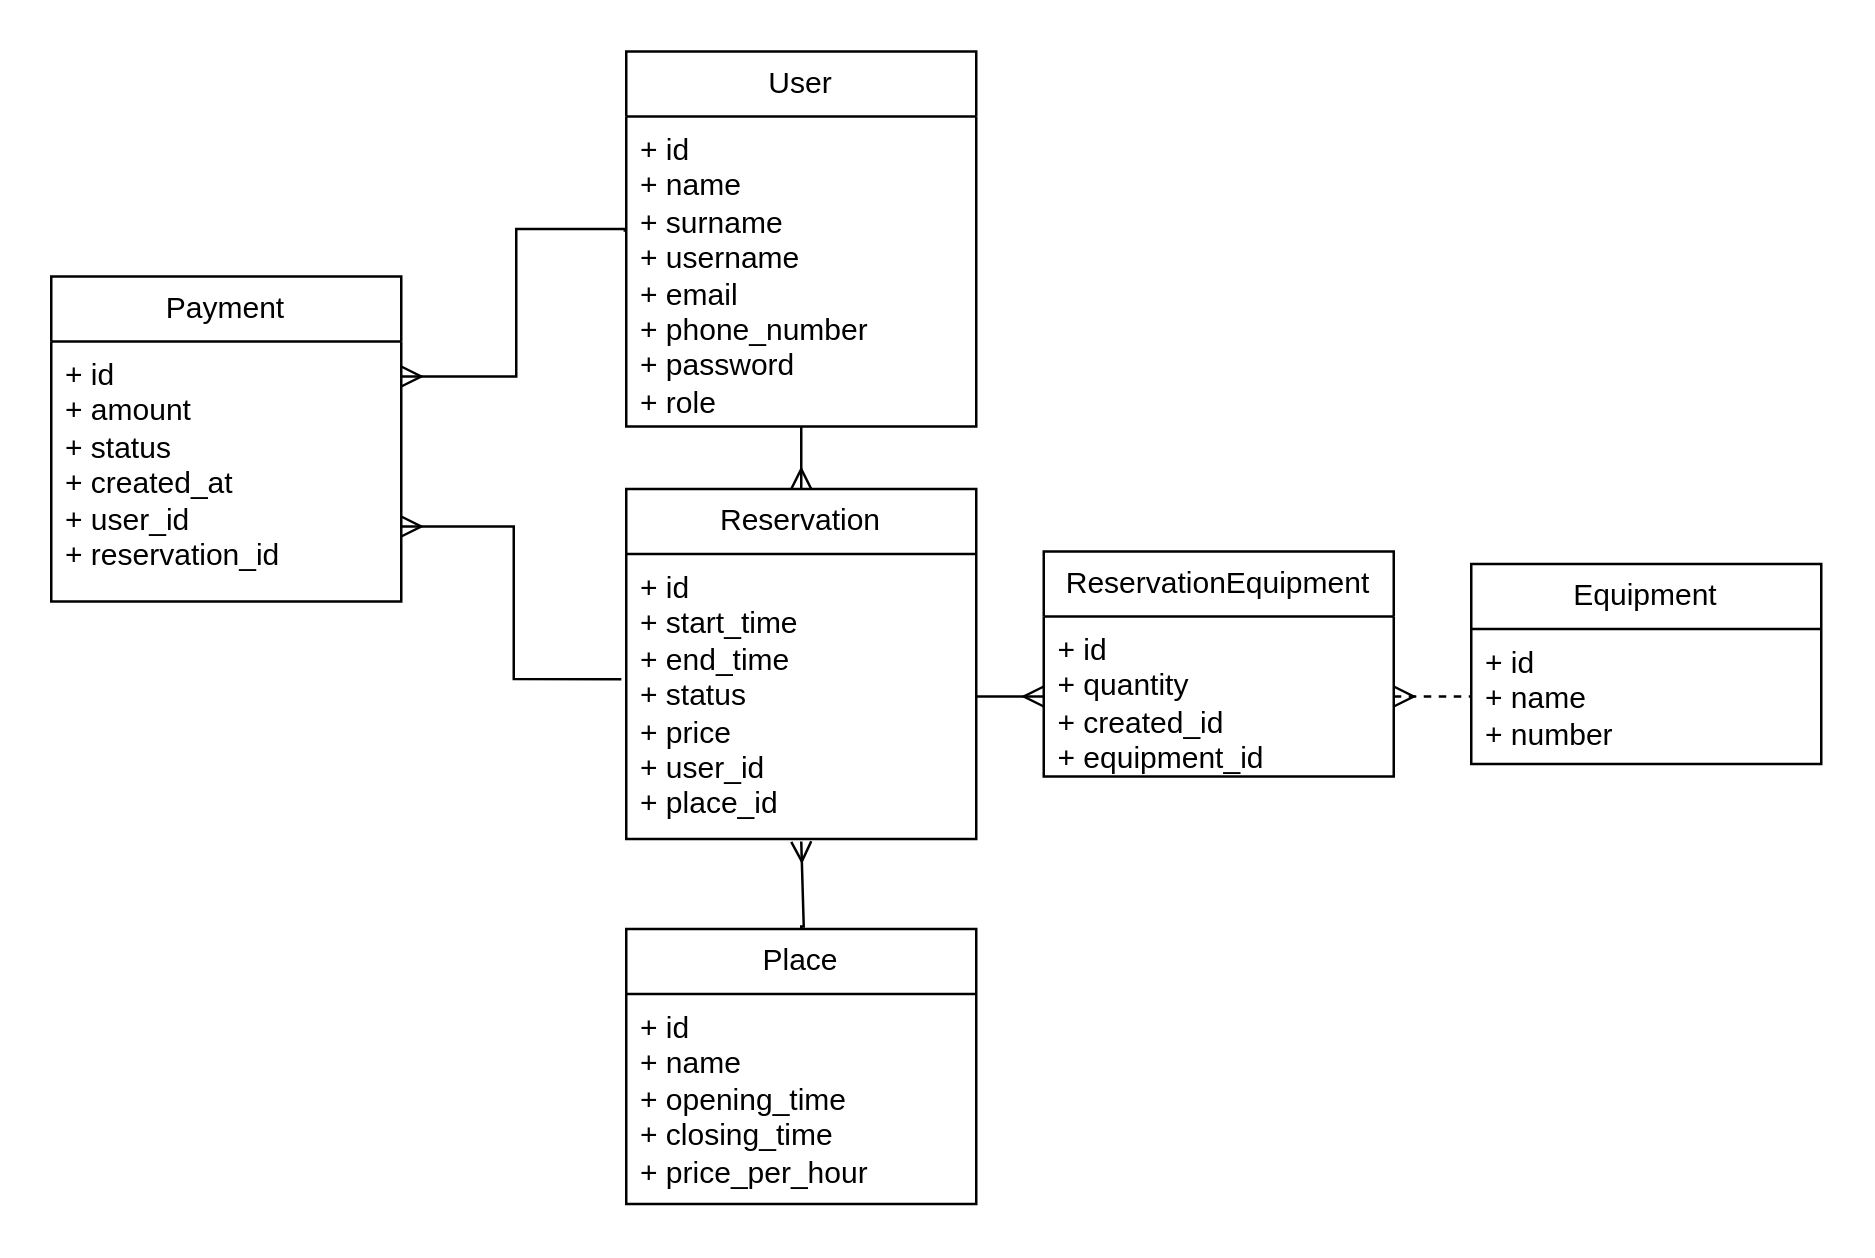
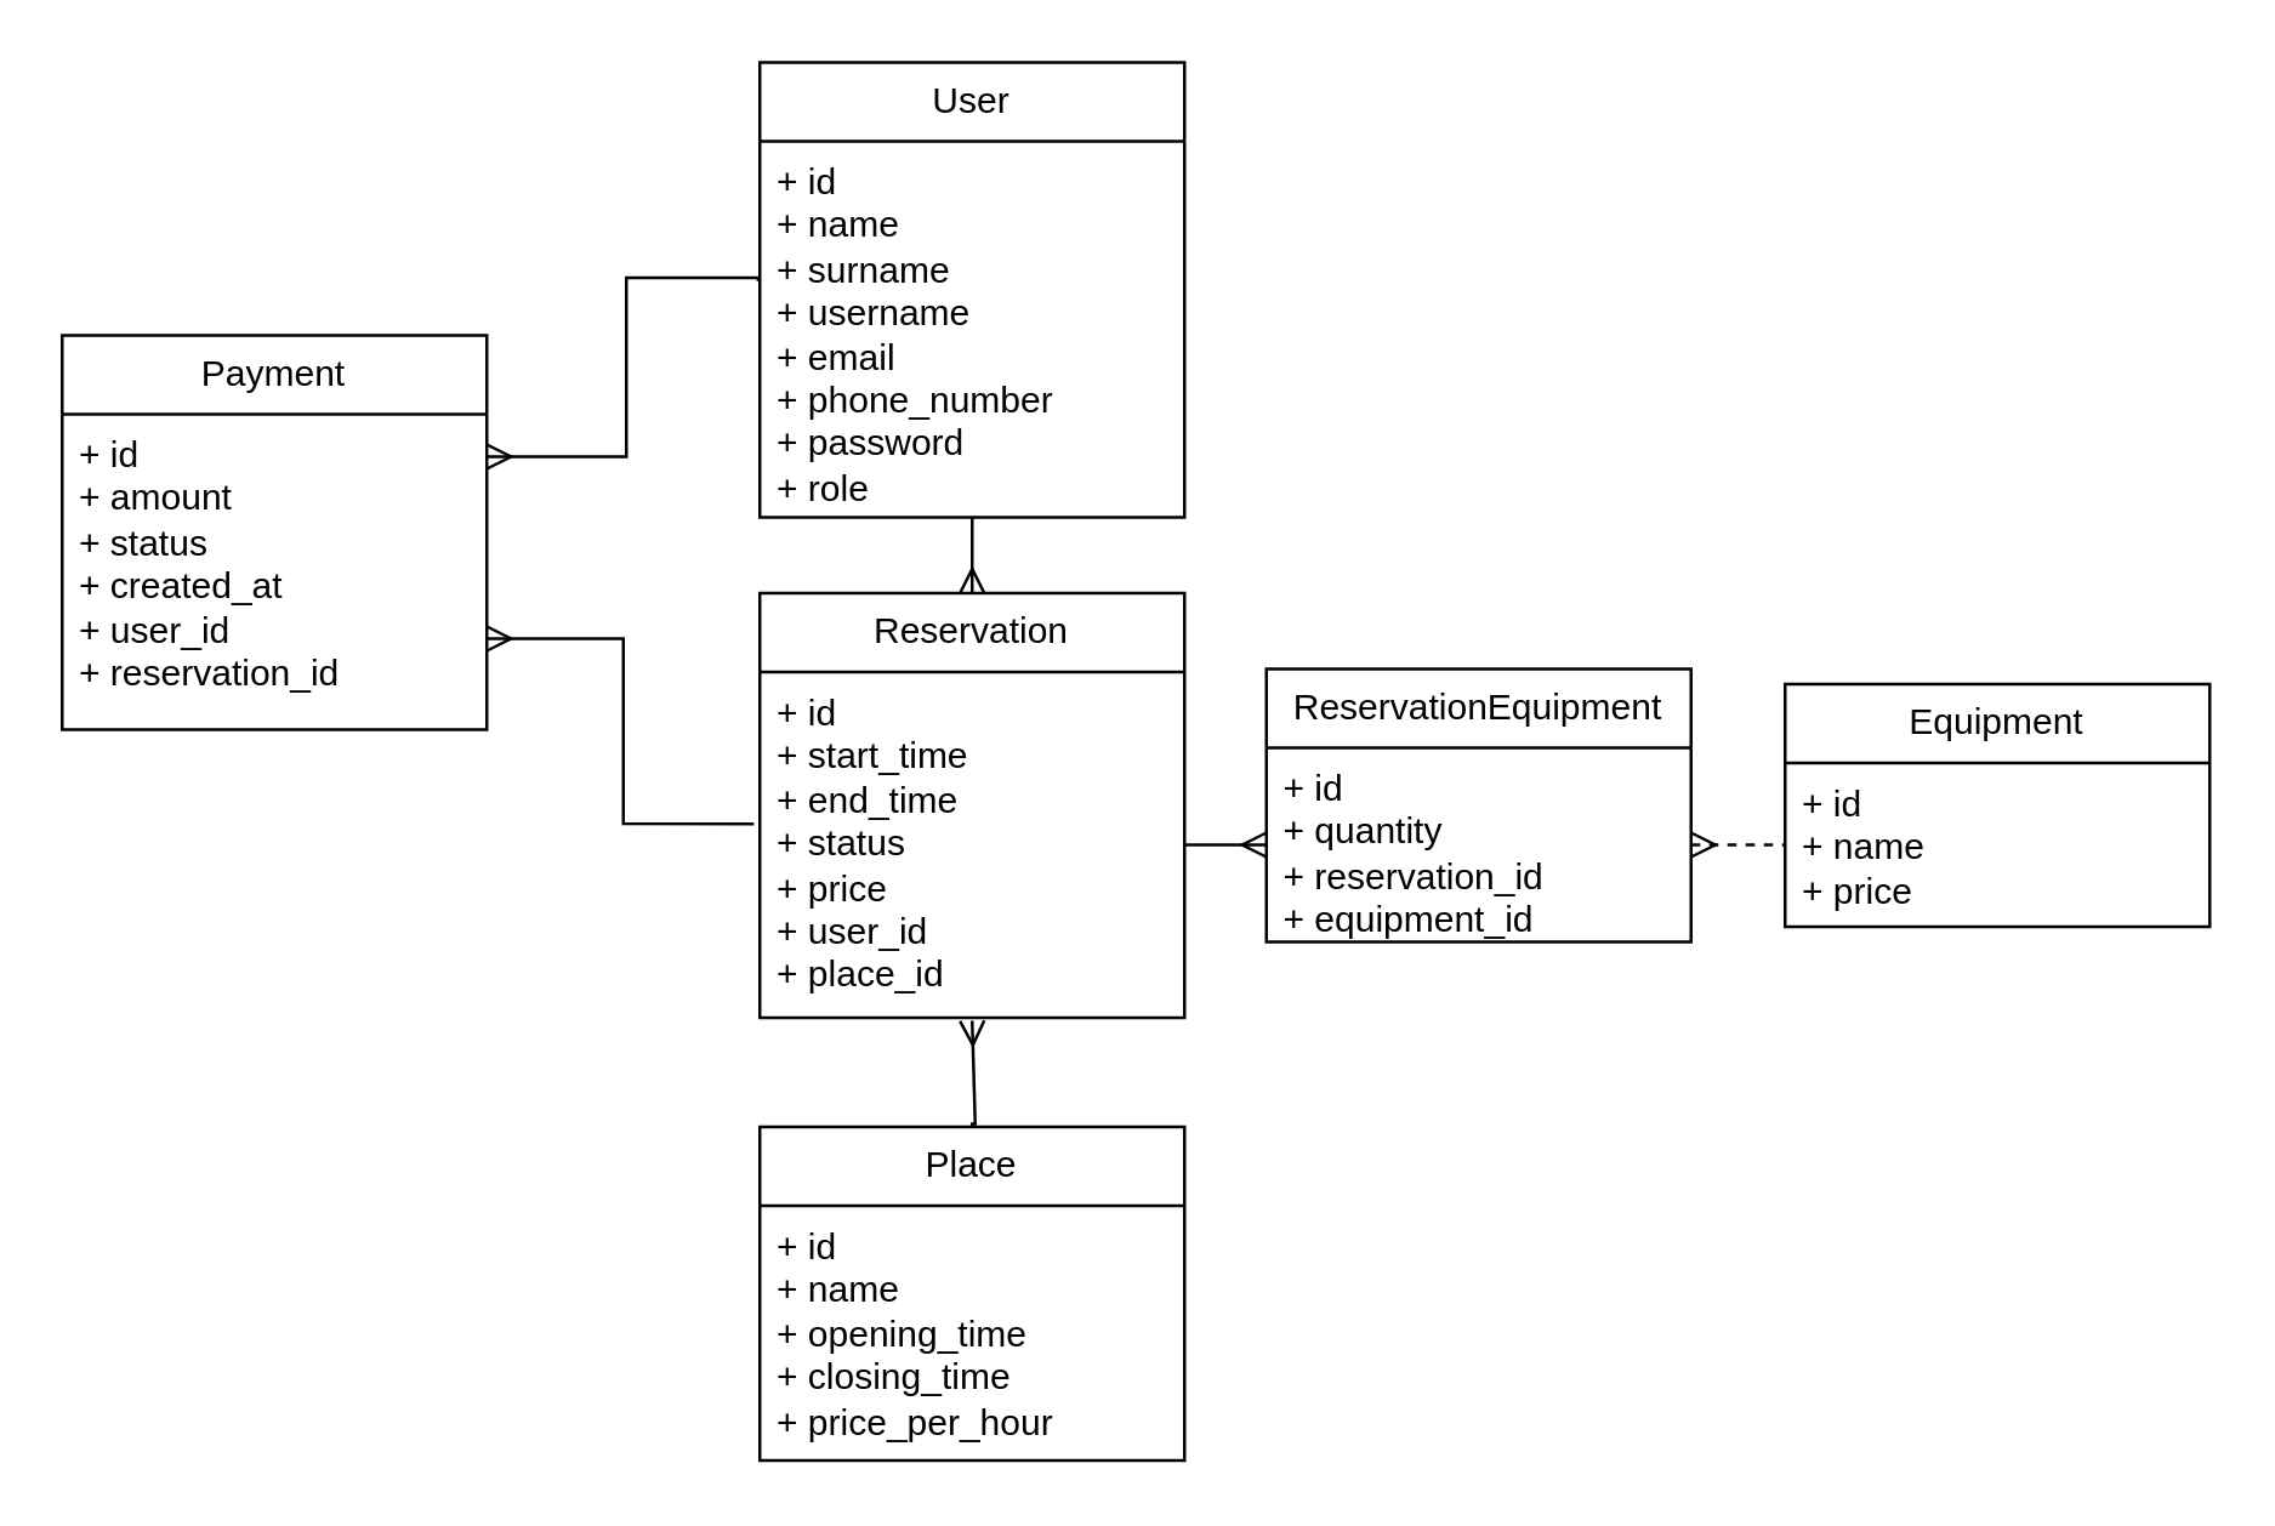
  <mxCell id="0" />
  <mxCell id="1" parent="0" />
  <mxCell id="2" value="User" style="swimlane;fontStyle=0;childLayout=stackLayout;horizontal=1;startSize=26;fillColor=none;horizontalStack=0;resizeParent=1;resizeParentMax=0;resizeLast=0;collapsible=1;marginBottom=0;whiteSpace=wrap;html=1;" parent="1" vertex="1"><mxGeometry x="250" y="20" width="140" height="150" as="geometry" /></mxCell>
  <mxCell id="3" value="&lt;div&gt;+ id&lt;/div&gt;&lt;div&gt;+ name&lt;/div&gt;&lt;div&gt;+ surname&lt;/div&gt;&lt;div&gt;+ username&lt;/div&gt;&lt;div&gt;+ email&lt;/div&gt;&lt;div&gt;+ phone_number&lt;/div&gt;&lt;div&gt;+ password&lt;/div&gt;&lt;div&gt;+&amp;nbsp;&lt;span style=&quot;background-color: transparent; color: light-dark(rgb(0, 0, 0), rgb(255, 255, 255));&quot;&gt;role&lt;/span&gt;&lt;/div&gt;" style="text;strokeColor=none;fillColor=none;align=left;verticalAlign=top;spacingLeft=4;spacingRight=4;overflow=hidden;rotatable=0;points=[[0,0.5],[1,0.5]];portConstraint=eastwest;whiteSpace=wrap;html=1;" parent="2" vertex="1"><mxGeometry y="26" width="140" height="124" as="geometry" /></mxCell>
  <mxCell id="4" style="edgeStyle=orthogonalEdgeStyle;rounded=0;orthogonalLoop=1;jettySize=auto;html=1;exitX=0.5;exitY=0;exitDx=0;exitDy=0;startArrow=ERmany;startFill=0;endArrow=none;" parent="1" source="5" edge="1"><mxGeometry relative="1" as="geometry"><mxPoint x="320" y="170" as="targetPoint" /><mxPoint x="320" y="185" as="sourcePoint" /></mxGeometry></mxCell>
  <mxCell id="5" value="Reservation" style="swimlane;fontStyle=0;childLayout=stackLayout;horizontal=1;startSize=26;fillColor=none;horizontalStack=0;resizeParent=1;resizeParentMax=0;resizeLast=0;collapsible=1;marginBottom=0;whiteSpace=wrap;html=1;" parent="1" vertex="1"><mxGeometry x="250" y="195" width="140" height="140" as="geometry" /></mxCell>
  <mxCell id="6" value="&lt;div&gt;+ id&lt;/div&gt;&lt;div&gt;+ start_time&lt;/div&gt;&lt;div&gt;+ end_time&lt;/div&gt;&lt;div&gt;+ status&lt;/div&gt;&lt;div&gt;+ price&lt;/div&gt;&lt;div&gt;+ user_id&lt;/div&gt;&lt;div&gt;+ place_id&lt;/div&gt;" style="text;strokeColor=none;fillColor=none;align=left;verticalAlign=top;spacingLeft=4;spacingRight=4;overflow=hidden;rotatable=0;points=[[0,0.5],[1,0.5]];portConstraint=eastwest;whiteSpace=wrap;html=1;" parent="5" vertex="1"><mxGeometry y="26" width="140" height="114" as="geometry" /></mxCell>
  <mxCell id="7" style="edgeStyle=orthogonalEdgeStyle;rounded=0;orthogonalLoop=1;jettySize=auto;html=1;exitX=0.5;exitY=0;exitDx=0;exitDy=0;endArrow=ERmany;endFill=0;" parent="1" source="8" edge="1"><mxGeometry relative="1" as="geometry"><mxPoint x="320" y="336" as="targetPoint" /><mxPoint x="320" y="386" as="sourcePoint" /><Array as="points"><mxPoint x="320" y="370" /><mxPoint x="321" y="370" /></Array></mxGeometry></mxCell>
  <mxCell id="8" value="Place" style="swimlane;fontStyle=0;childLayout=stackLayout;horizontal=1;startSize=26;fillColor=none;horizontalStack=0;resizeParent=1;resizeParentMax=0;resizeLast=0;collapsible=1;marginBottom=0;whiteSpace=wrap;html=1;" parent="1" vertex="1"><mxGeometry x="250" y="371" width="140" height="110" as="geometry" /></mxCell>
  <mxCell id="9" value="+ id&lt;div&gt;+ name&amp;nbsp;&lt;/div&gt;&lt;div&gt;+ opening_time&lt;/div&gt;&lt;div&gt;+ closing_time&lt;/div&gt;&lt;div&gt;+ price_per_hour&lt;/div&gt;" style="text;strokeColor=none;fillColor=none;align=left;verticalAlign=top;spacingLeft=4;spacingRight=4;overflow=hidden;rotatable=0;points=[[0,0.5],[1,0.5]];portConstraint=eastwest;whiteSpace=wrap;html=1;" parent="8" vertex="1"><mxGeometry y="26" width="140" height="84" as="geometry" /></mxCell>
  <mxCell id="10" value="Equipment" style="swimlane;fontStyle=0;childLayout=stackLayout;horizontal=1;startSize=26;fillColor=none;horizontalStack=0;resizeParent=1;resizeParentMax=0;resizeLast=0;collapsible=1;marginBottom=0;whiteSpace=wrap;html=1;" parent="1" vertex="1"><mxGeometry x="588" y="225" width="140" height="80" as="geometry" /></mxCell>
- <mxCell id="11" value="+ id&lt;div&gt;+ name&lt;/div&gt;&lt;div&gt;+ number&lt;/div&gt;&lt;div&gt;&lt;br&gt;&lt;/div&gt;" style="text;strokeColor=none;fillColor=none;align=left;verticalAlign=top;spacingLeft=4;spacingRight=4;overflow=hidden;rotatable=0;points=[[0,0.5],[1,0.5]];portConstraint=eastwest;whiteSpace=wrap;html=1;" parent="10" vertex="1"><mxGeometry y="26" width="140" height="54" as="geometry" /></mxCell>
+ <mxCell id="11" value="+ id&lt;div&gt;+ name&lt;/div&gt;&lt;div&gt;+ price&lt;/div&gt;&lt;div&gt;&lt;br&gt;&lt;/div&gt;" style="text;strokeColor=none;fillColor=none;align=left;verticalAlign=top;spacingLeft=4;spacingRight=4;overflow=hidden;rotatable=0;points=[[0,0.5],[1,0.5]];portConstraint=eastwest;whiteSpace=wrap;html=1;" parent="10" vertex="1"><mxGeometry y="26" width="140" height="54" as="geometry" /></mxCell>
  <mxCell id="12" value="Payment" style="swimlane;fontStyle=0;childLayout=stackLayout;horizontal=1;startSize=26;fillColor=none;horizontalStack=0;resizeParent=1;resizeParentMax=0;resizeLast=0;collapsible=1;marginBottom=0;whiteSpace=wrap;html=1;" parent="1" vertex="1"><mxGeometry x="20" y="110" width="140" height="130" as="geometry" /></mxCell>
  <mxCell id="13" value="+ id&lt;div&gt;+ amount&lt;/div&gt;&lt;div&gt;+ status&lt;/div&gt;&lt;div&gt;+ created_at&lt;/div&gt;&lt;div&gt;+ user_id&lt;/div&gt;&lt;div&gt;+ reservation_id&lt;/div&gt;" style="text;strokeColor=none;fillColor=none;align=left;verticalAlign=top;spacingLeft=4;spacingRight=4;overflow=hidden;rotatable=0;points=[[0,0.5],[1,0.5]];portConstraint=eastwest;whiteSpace=wrap;html=1;" parent="12" vertex="1"><mxGeometry y="26" width="140" height="104" as="geometry" /></mxCell>
  <mxCell id="14" style="edgeStyle=orthogonalEdgeStyle;rounded=0;orthogonalLoop=1;jettySize=auto;html=1;entryX=-0.004;entryY=0.372;entryDx=0;entryDy=0;entryPerimeter=0;endArrow=none;startFill=0;startArrow=ERmany;" parent="1" source="13" target="3" edge="1"><mxGeometry relative="1" as="geometry"><Array as="points"><mxPoint x="206" y="150" /><mxPoint x="206" y="91" /></Array></mxGeometry></mxCell>
  <mxCell id="15" style="edgeStyle=orthogonalEdgeStyle;rounded=0;orthogonalLoop=1;jettySize=auto;html=1;entryX=-0.014;entryY=0.439;entryDx=0;entryDy=0;entryPerimeter=0;endArrow=none;endFill=0;startArrow=ERmany;startFill=0;" parent="1" target="6" edge="1"><mxGeometry relative="1" as="geometry"><mxPoint x="160" y="210" as="sourcePoint" /><Array as="points"><mxPoint x="160" y="210" /><mxPoint x="205" y="210" /><mxPoint x="205" y="271" /></Array></mxGeometry></mxCell>
  <mxCell id="16" value="ReservationEquipment" style="swimlane;fontStyle=0;childLayout=stackLayout;horizontal=1;startSize=26;fillColor=none;horizontalStack=0;resizeParent=1;resizeParentMax=0;resizeLast=0;collapsible=1;marginBottom=0;whiteSpace=wrap;html=1;" parent="1" vertex="1"><mxGeometry x="417" y="220" width="140" height="90" as="geometry" /></mxCell>
- <mxCell id="17" value="+ id&lt;div&gt;+ quantity&lt;br&gt;&lt;div&gt;+ created_id&lt;/div&gt;&lt;div&gt;&lt;span style=&quot;background-color: transparent; color: light-dark(rgb(0, 0, 0), rgb(255, 255, 255));&quot;&gt;+ equipment_id&lt;/span&gt;&lt;/div&gt;&lt;/div&gt;" style="text;strokeColor=none;fillColor=none;align=left;verticalAlign=top;spacingLeft=4;spacingRight=4;overflow=hidden;rotatable=0;points=[[0,0.5],[1,0.5]];portConstraint=eastwest;whiteSpace=wrap;html=1;" parent="16" vertex="1"><mxGeometry y="26" width="140" height="64" as="geometry" /></mxCell>
+ <mxCell id="17" value="+ id&lt;div&gt;+ quantity&lt;br&gt;&lt;div&gt;+ reservation_id&lt;/div&gt;&lt;div&gt;&lt;span style=&quot;background-color: transparent; color: light-dark(rgb(0, 0, 0), rgb(255, 255, 255));&quot;&gt;+ equipment_id&lt;/span&gt;&lt;/div&gt;&lt;/div&gt;" style="text;strokeColor=none;fillColor=none;align=left;verticalAlign=top;spacingLeft=4;spacingRight=4;overflow=hidden;rotatable=0;points=[[0,0.5],[1,0.5]];portConstraint=eastwest;whiteSpace=wrap;html=1;" parent="16" vertex="1"><mxGeometry y="26" width="140" height="64" as="geometry" /></mxCell>
  <mxCell id="18" style="edgeStyle=orthogonalEdgeStyle;rounded=0;orthogonalLoop=1;jettySize=auto;html=1;exitX=1;exitY=0.5;exitDx=0;exitDy=0;entryX=0;entryY=0.5;entryDx=0;entryDy=0;startArrow=ERmany;startFill=0;endArrow=none;dashed=1;" parent="1" source="17" target="11" edge="1"><mxGeometry relative="1" as="geometry" /></mxCell>
  <mxCell id="19" style="edgeStyle=orthogonalEdgeStyle;rounded=0;orthogonalLoop=1;jettySize=auto;html=1;exitX=0;exitY=0.5;exitDx=0;exitDy=0;entryX=1;entryY=0.5;entryDx=0;entryDy=0;endArrow=none;startFill=0;startArrow=ERmany;" parent="1" source="17" target="6" edge="1"><mxGeometry relative="1" as="geometry" /></mxCell>
